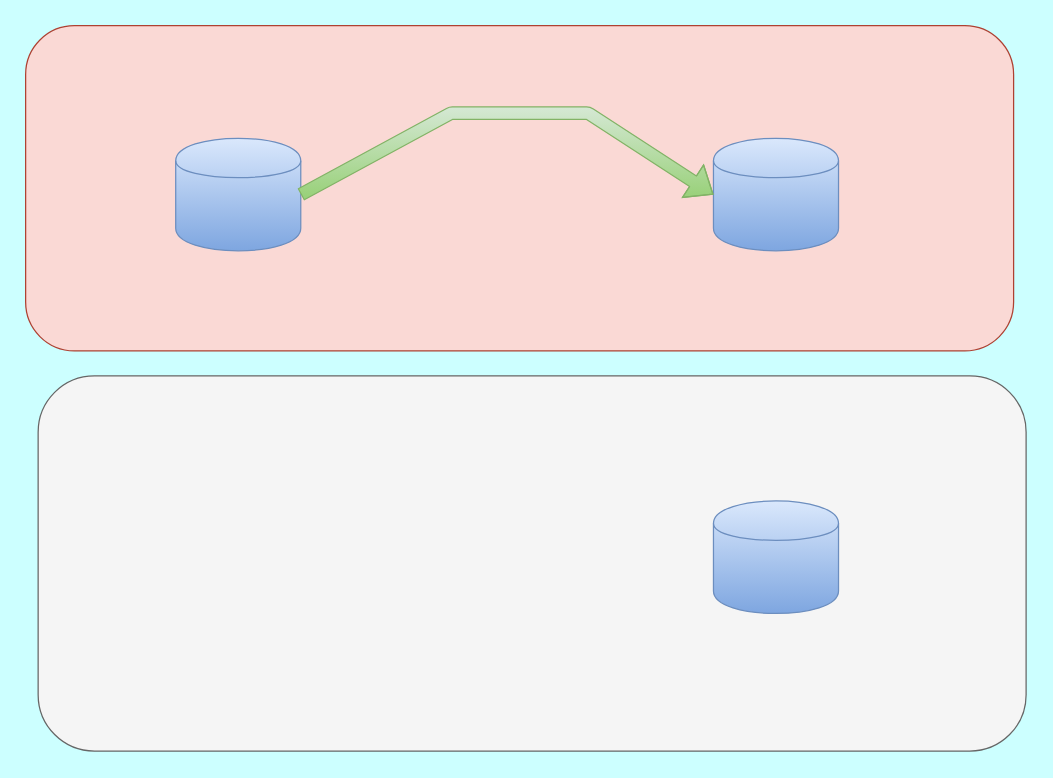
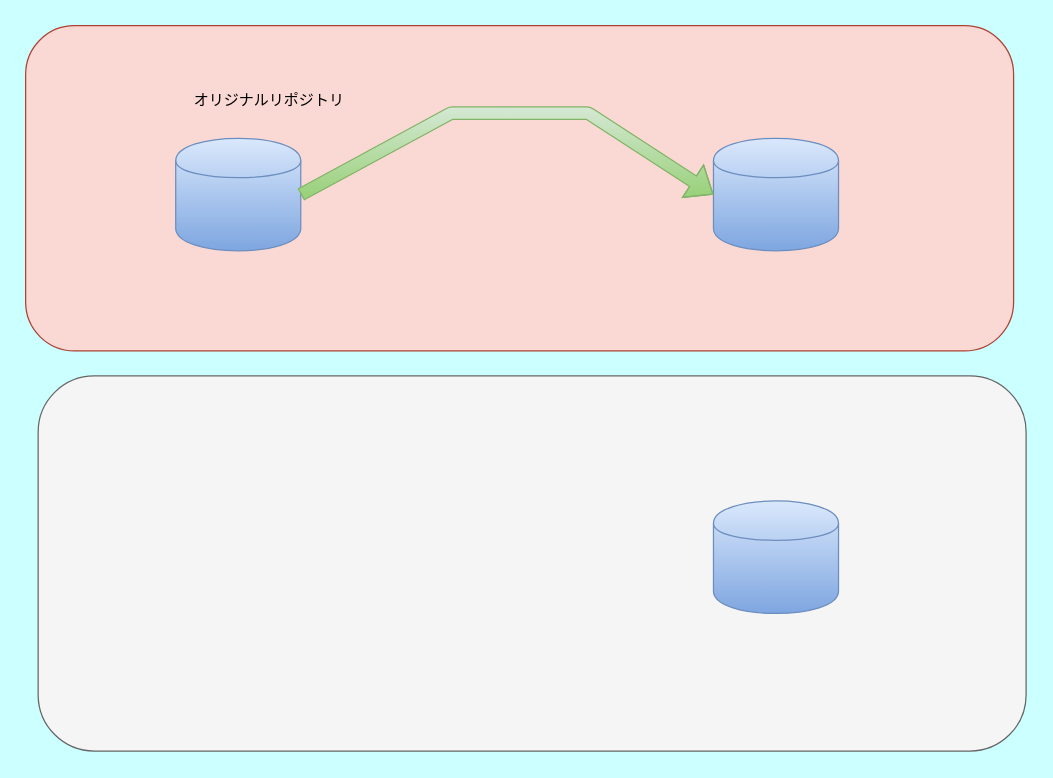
  <mxCell id="0" />
  <mxCell id="1" parent="0" />
  <mxCell id="2" value="" style="rounded=1;whiteSpace=wrap;html=1;fillColor=#fad9d5;strokeColor=#ae4132;" parent="1" vertex="1"><mxGeometry x="20" y="20" width="790" height="260" as="geometry" /></mxCell>
  <mxCell id="3" value="" style="rounded=1;whiteSpace=wrap;html=1;fillColor=#f5f5f5;strokeColor=#666666;fontColor=#333333;" parent="1" vertex="1"><mxGeometry x="30" y="300" width="790" height="300" as="geometry" /></mxCell>
  <mxCell id="4" value="" style="shape=cylinder;whiteSpace=wrap;html=1;boundedLbl=1;backgroundOutline=1;fillColor=#dae8fc;strokeColor=#6c8ebf;gradientColor=#7ea6e0;" parent="1" vertex="1"><mxGeometry x="140" y="110" width="100" height="90" as="geometry" /></mxCell>
  <mxCell id="5" value="" style="shape=cylinder;whiteSpace=wrap;html=1;boundedLbl=1;backgroundOutline=1;fillColor=#dae8fc;strokeColor=#6c8ebf;gradientColor=#7ea6e0;" parent="1" vertex="1"><mxGeometry x="570" y="110" width="100" height="90" as="geometry" /></mxCell>
  <mxCell id="6" value="" style="shape=cylinder;whiteSpace=wrap;html=1;boundedLbl=1;backgroundOutline=1;fillColor=#dae8fc;strokeColor=#6c8ebf;gradientColor=#7ea6e0;" parent="1" vertex="1"><mxGeometry x="570" y="400" width="100" height="90" as="geometry" /></mxCell>
+ <mxCell id="7" value="オリジナルリポジトリ" style="text;html=1;align=center;verticalAlign=middle;whiteSpace=wrap;rounded=0;fontFamily=Helvetica;fillColor=none;fontColor=#000000;" parent="1" vertex="1"><mxGeometry x="120" y="70" width="190" height="20" as="geometry" /></mxCell>
  <mxCell id="8" value="" style="endArrow=classic;startArrow=none;html=1;fontColor=#000000;exitX=1;exitY=0.5;exitDx=0;exitDy=0;gradientColor=#97d077;fillColor=#d5e8d4;strokeColor=#82b366;shape=flexArrow;entryX=0;entryY=0.5;entryDx=0;entryDy=0;startFill=0;" edge="1" parent="1" source="4" target="5"><mxGeometry width="50" height="50" relative="1" as="geometry"><mxPoint x="390" y="310" as="sourcePoint" /><mxPoint x="440" y="260" as="targetPoint" /><Array as="points"><mxPoint x="360" y="90" /><mxPoint x="470" y="90" /></Array></mxGeometry></mxCell>
